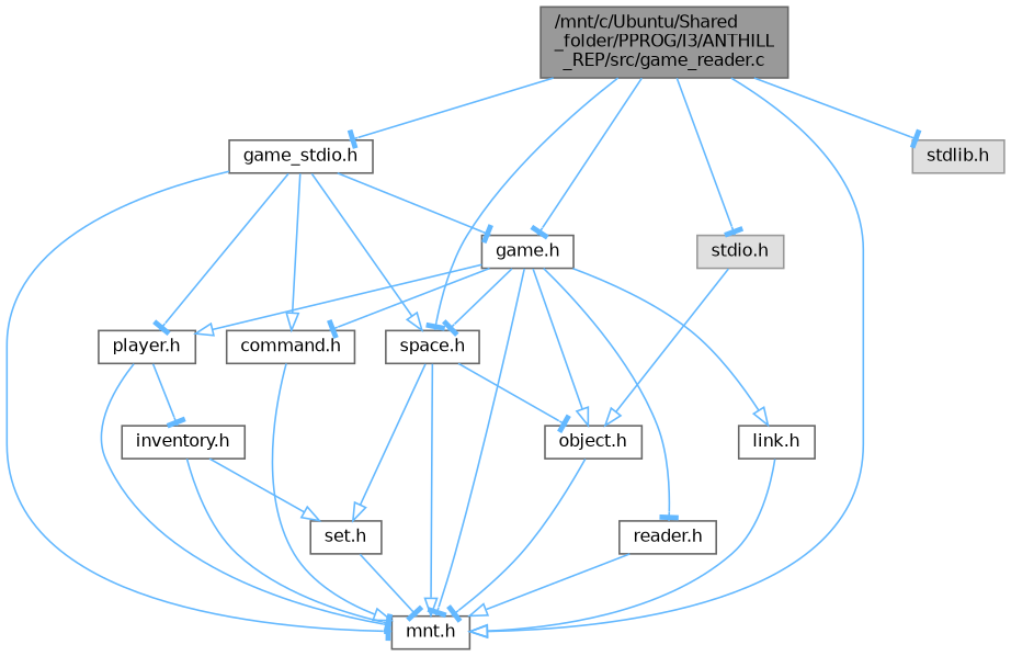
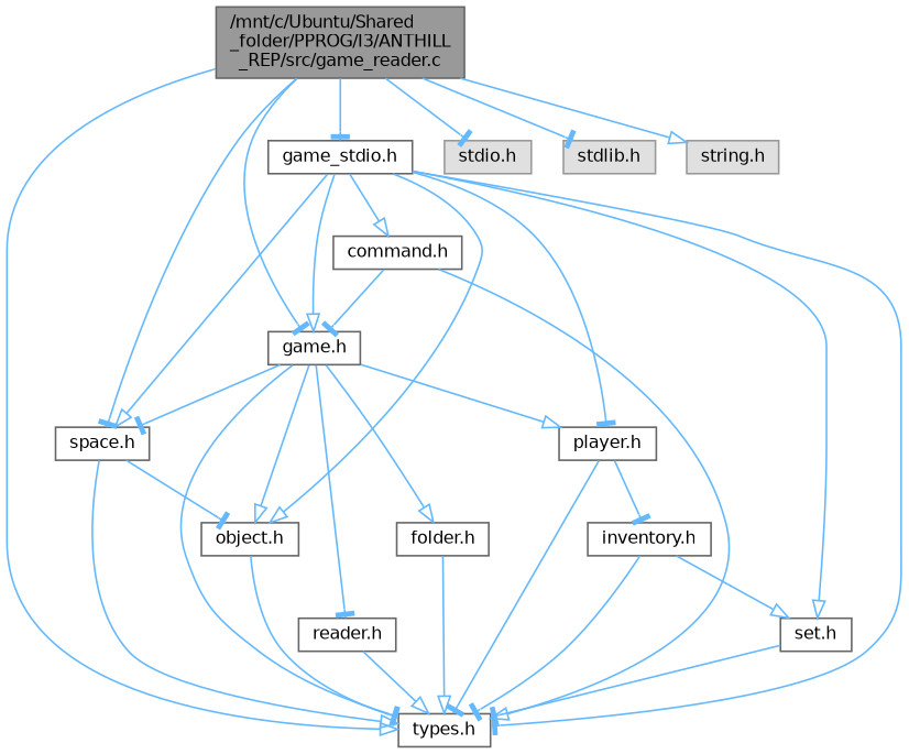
  digraph {
    node [color=grey40 fillcolor=white fontname=Helvetica fontsize=10 shape=box style=filled]
    edge [arrowhead=tee color=steelblue1 fontname=Helvetica fontsize=10 labelfontname=Helvetica labelfontsize=10 style=solid]
    n1 [color=gray40 fillcolor=grey60 fontcolor=black height=0.2 label="/mnt/c/Ubuntu/Shared\l_folder/PPROG/I3/ANTHILL\l_REP/src/game_reader.c" width=0.4]
    n2 [height=0.2 label="game_stdio.h" width=0.4]
-   n3 [height=0.2 label="mnt.h" width=0.4]
+   n3 [height=0.2 label="types.h" width=0.4]
    n4 [height=0.2 label="game.h" width=0.4]
    n5 [height=0.2 label="space.h" width=0.4]
    n6 [color=grey60 fillcolor="#E0E0E0" height=0.2 label="stdio.h" width=0.4]
    n7 [color=grey60 fillcolor="#E0E0E0" height=0.2 label="stdlib.h" width=0.4]
+   n8 [color=grey60 fillcolor="#E0E0E0" height=0.2 label="string.h" width=0.4]
    n9 [height=0.2 label="command.h" width=0.4]
    n10 [height=0.2 label="object.h" width=0.4]
    n11 [height=0.2 label="player.h" width=0.4]
    n12 [height=0.2 label="reader.h" width=0.4]
-   n13 [height=0.2 label="link.h" width=0.4]
+   n13 [height=0.2 label="folder.h" width=0.4]
    n14 [height=0.2 label="set.h" width=0.4]
    n15 [height=0.2 label="inventory.h" width=0.4]
    n1 -> n2
    n1 -> n3 [arrowhead=onormal]
    n1 -> n4
    n1 -> n5
    n1 -> n6
    n1 -> n7
+   n1 -> n8 [arrowhead=onormal]
    n2 -> n3
-   n2 -> n4
+   n2 -> n4 [arrowhead=onormal]
    n2 -> n5 [arrowhead=onormal]
    n2 -> n9 [arrowhead=onormal]
-   n6 -> n10 [arrowhead=onormal]
+   n2 -> n10 [arrowhead=onormal]
    n2 -> n11
    n4 -> n3
    n4 -> n5
-   n4 -> n9
+   n9 -> n4
    n4 -> n10 [arrowhead=onormal]
    n4 -> n11 [arrowhead=onormal]
    n4 -> n12
    n4 -> n13 [arrowhead=onormal]
    n5 -> n3 [arrowhead=onormal]
    n5 -> n10
-   n5 -> n14 [arrowhead=onormal]
+   n2 -> n14 [arrowhead=onormal]
    n9 -> n3 [arrowhead=onormal]
    n10 -> n3
    n11 -> n3
    n11 -> n15
    n12 -> n3 [arrowhead=onormal]
    n13 -> n3 [arrowhead=onormal]
    n14 -> n3
    n15 -> n3
    n15 -> n14 [arrowhead=onormal]
  }
